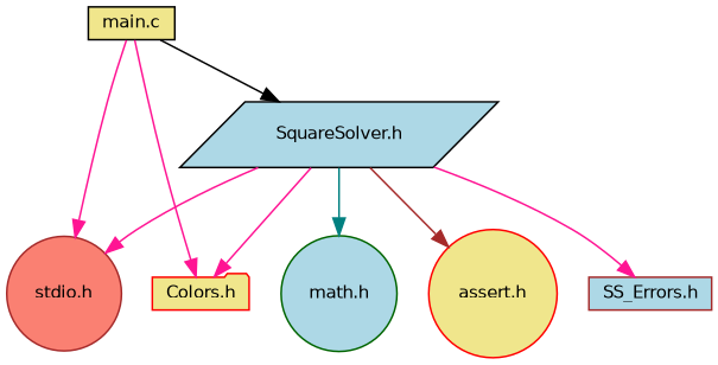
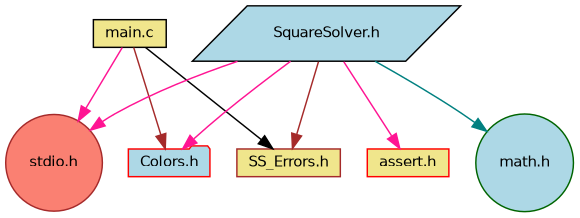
  digraph {
    node [color=black fillcolor=khaki fontname=Helvetica fontsize=10 shape=circle style=filled]
    edge [color=deeppink fontname=Helvetica fontsize=10 labelfontname=Helvetica labelfontsize=10 style=solid]
    n1 [fontcolor=black height=0.2 label="main.c" shape=box width=0.4]
    n2 [color=brown fillcolor=salmon height=0.2 label="stdio.h" width=0.4]
-   n3 [color=red height=0.2 label="Colors.h" shape=folder width=0.4]
+   n3 [color=red fillcolor=lightblue height=0.2 label="Colors.h" shape=folder width=0.4]
    n4 [fillcolor=lightblue height=0.2 label="SquareSolver.h" shape=parallelogram width=0.4]
    n5 [color=darkgreen fillcolor=lightblue height=0.2 label="math.h" width=0.4]
-   n6 [color=red height=0.2 label="assert.h" width=0.4]
-   n7 [color=brown fillcolor=lightblue height=0.2 label="SS_Errors.h" shape=box width=0.4]
+   n6 [color=red height=0.2 label="assert.h" shape=box width=0.4]
+   n7 [color=brown height=0.2 label="SS_Errors.h" shape=box width=0.4]
    n1 -> n2
-   n1 -> n3
-   n1 -> n4 [color=black]
+   n1 -> n3 [color=brown]
+   n1 -> n7 [color=black]
    n4 -> n2
    n4 -> n3
    n4 -> n5 [color=teal]
-   n4 -> n6 [color=brown]
-   n4 -> n7
+   n4 -> n6
+   n4 -> n7 [color=brown]
  }
